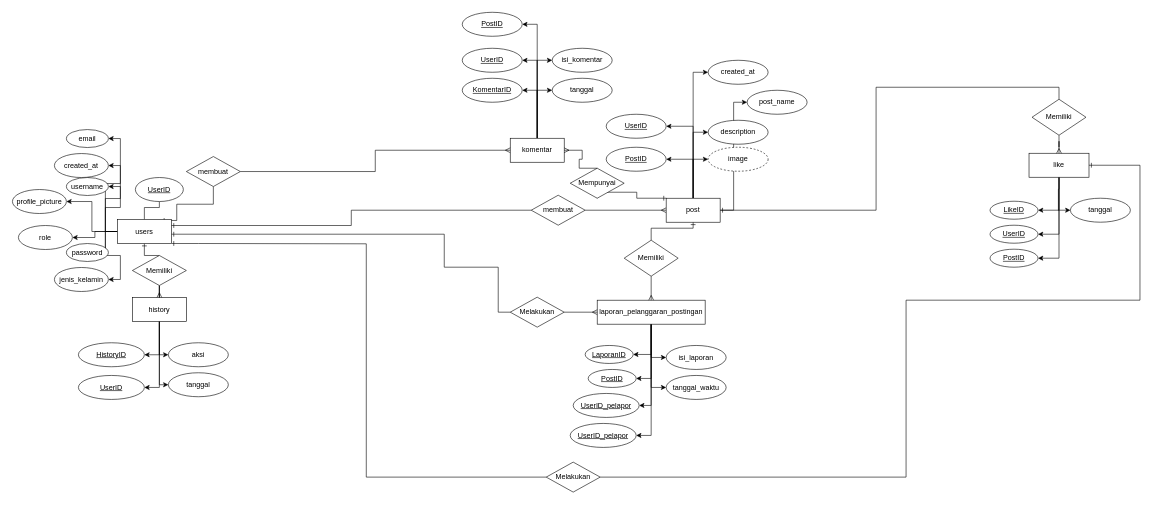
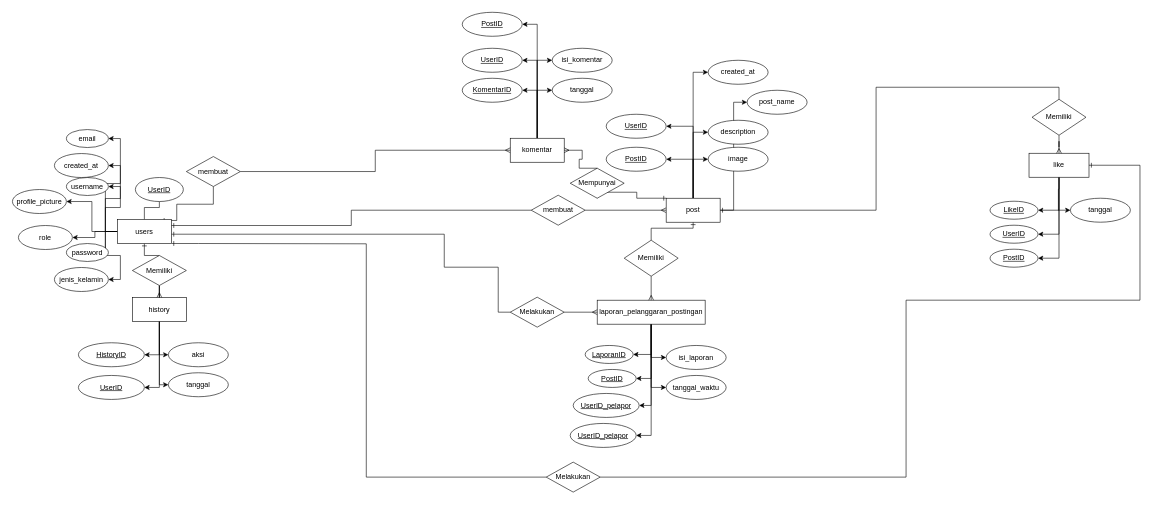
  <mxCell id="0" />
  <mxCell id="1" parent="0" />
  <mxCell id="2" value="" style="edgeStyle=orthogonalEdgeStyle;rounded=0;orthogonalLoop=1;jettySize=auto;html=1;" parent="1" source="15" target="21" edge="1"><mxGeometry relative="1" as="geometry" /></mxCell>
  <mxCell id="3" style="edgeStyle=orthogonalEdgeStyle;rounded=0;orthogonalLoop=1;jettySize=auto;html=1;entryX=1;entryY=0.5;entryDx=0;entryDy=0;" parent="1" source="15" target="17" edge="1"><mxGeometry relative="1" as="geometry" /></mxCell>
  <mxCell id="4" style="edgeStyle=orthogonalEdgeStyle;rounded=0;orthogonalLoop=1;jettySize=auto;html=1;entryX=1;entryY=0.5;entryDx=0;entryDy=0;" parent="1" source="15" target="18" edge="1"><mxGeometry relative="1" as="geometry"><mxPoint x="230" y="465.5" as="targetPoint" /></mxGeometry></mxCell>
  <mxCell id="5" style="edgeStyle=orthogonalEdgeStyle;rounded=0;orthogonalLoop=1;jettySize=auto;html=1;entryX=1;entryY=0.5;entryDx=0;entryDy=0;" parent="1" source="15" target="20" edge="1"><mxGeometry relative="1" as="geometry" /></mxCell>
  <mxCell id="6" style="edgeStyle=orthogonalEdgeStyle;rounded=0;orthogonalLoop=1;jettySize=auto;html=1;entryX=1;entryY=0.5;entryDx=0;entryDy=0;" parent="1" source="15" target="19" edge="1"><mxGeometry relative="1" as="geometry" /></mxCell>
  <mxCell id="7" style="edgeStyle=orthogonalEdgeStyle;rounded=0;orthogonalLoop=1;jettySize=auto;html=1;entryX=0.5;entryY=1;entryDx=0;entryDy=0;endArrow=none;startFill=0;" parent="1" source="15" target="23" edge="1"><mxGeometry relative="1" as="geometry" /></mxCell>
  <mxCell id="8" style="edgeStyle=orthogonalEdgeStyle;rounded=0;orthogonalLoop=1;jettySize=auto;html=1;entryX=1;entryY=0.5;entryDx=0;entryDy=0;" parent="1" source="15" target="16" edge="1"><mxGeometry relative="1" as="geometry" /></mxCell>
  <mxCell id="9" style="edgeStyle=orthogonalEdgeStyle;rounded=0;orthogonalLoop=1;jettySize=auto;html=1;entryX=1;entryY=0.5;entryDx=0;entryDy=0;" parent="1" source="15" target="22" edge="1"><mxGeometry relative="1" as="geometry" /></mxCell>
  <mxCell id="10" style="edgeStyle=orthogonalEdgeStyle;rounded=0;orthogonalLoop=1;jettySize=auto;html=1;entryX=0;entryY=0.5;entryDx=0;entryDy=0;endArrow=none;startFill=0;exitX=1;exitY=0.25;exitDx=0;exitDy=0;startArrow=ERone;" parent="1" source="15" target="25" edge="1"><mxGeometry relative="1" as="geometry" /></mxCell>
  <mxCell id="11" style="edgeStyle=orthogonalEdgeStyle;rounded=0;orthogonalLoop=1;jettySize=auto;html=1;entryX=0;entryY=0.5;entryDx=0;entryDy=0;endArrow=none;startFill=0;startArrow=ERone;" parent="1" source="15" target="65" edge="1"><mxGeometry relative="1" as="geometry"><mxPoint x="725" y="445" as="targetPoint" /><Array as="points"><mxPoint x="740" y="390" /><mxPoint x="740" y="445" /><mxPoint x="830" y="445" /><mxPoint x="830" y="520" /></Array></mxGeometry></mxCell>
  <mxCell id="12" style="edgeStyle=orthogonalEdgeStyle;rounded=0;orthogonalLoop=1;jettySize=auto;html=1;entryX=0;entryY=0.5;entryDx=0;entryDy=0;endArrow=none;startFill=0;exitX=1;exitY=1;exitDx=0;exitDy=0;startArrow=ERone;" parent="1" source="15" target="69" edge="1"><mxGeometry relative="1" as="geometry"><Array as="points"><mxPoint x="330" y="406" /><mxPoint x="610" y="406" /><mxPoint x="610" y="795" /></Array></mxGeometry></mxCell>
  <mxCell id="13" style="edgeStyle=orthogonalEdgeStyle;rounded=0;orthogonalLoop=1;jettySize=auto;html=1;entryX=0.5;entryY=1;entryDx=0;entryDy=0;endArrow=none;startFill=0;exitX=0.822;exitY=0.04;exitDx=0;exitDy=0;exitPerimeter=0;startArrow=ERone;" parent="1" source="15" target="83" edge="1"><mxGeometry relative="1" as="geometry"><mxPoint x="530" y="275.5" as="targetPoint" /><Array as="points"><mxPoint x="294" y="340" /><mxPoint x="355" y="340" /></Array></mxGeometry></mxCell>
  <mxCell id="14" style="edgeStyle=orthogonalEdgeStyle;rounded=0;orthogonalLoop=1;jettySize=auto;html=1;entryX=0.5;entryY=0;entryDx=0;entryDy=0;endArrow=none;startFill=0;startArrow=ERone;" parent="1" source="15" target="96" edge="1"><mxGeometry relative="1" as="geometry" /></mxCell>
  <mxCell id="15" value="users" style="whiteSpace=wrap;html=1;align=center;" parent="1" vertex="1"><mxGeometry x="195" y="365.5" width="90" height="40" as="geometry" /></mxCell>
  <mxCell id="16" value="username" style="ellipse;whiteSpace=wrap;html=1;align=center;" parent="1" vertex="1"><mxGeometry x="110" y="295.5" width="70" height="30" as="geometry" /></mxCell>
  <mxCell id="17" value="password" style="ellipse;whiteSpace=wrap;html=1;align=center;" parent="1" vertex="1"><mxGeometry x="110" y="405.5" width="70" height="30" as="geometry" /></mxCell>
  <mxCell id="18" value="email" style="ellipse;whiteSpace=wrap;html=1;align=center;" parent="1" vertex="1"><mxGeometry x="110" y="215.5" width="70" height="30" as="geometry" /></mxCell>
  <mxCell id="19" value="profile_picture" style="ellipse;whiteSpace=wrap;html=1;align=center;" parent="1" vertex="1"><mxGeometry x="20" y="315.5" width="90" height="40" as="geometry" /></mxCell>
  <mxCell id="20" value="jenis_kelamin" style="ellipse;whiteSpace=wrap;html=1;align=center;" parent="1" vertex="1"><mxGeometry x="90" y="445.5" width="90" height="40" as="geometry" /></mxCell>
  <mxCell id="21" value="role" style="ellipse;whiteSpace=wrap;html=1;align=center;" parent="1" vertex="1"><mxGeometry x="30" y="375.5" width="90" height="40" as="geometry" /></mxCell>
  <mxCell id="22" value="created_at" style="ellipse;whiteSpace=wrap;html=1;align=center;" parent="1" vertex="1"><mxGeometry x="90" y="255.5" width="90" height="40" as="geometry" /></mxCell>
  <mxCell id="23" value="UserID" style="ellipse;whiteSpace=wrap;html=1;align=center;fontStyle=4;" parent="1" vertex="1"><mxGeometry x="225" y="295.5" width="80" height="40" as="geometry" /></mxCell>
  <mxCell id="24" style="edgeStyle=orthogonalEdgeStyle;rounded=0;orthogonalLoop=1;jettySize=auto;html=1;endArrow=ERmany;startFill=0;endFill=0;" parent="1" source="25" target="35" edge="1"><mxGeometry relative="1" as="geometry" /></mxCell>
  <mxCell id="25" value="membuat" style="shape=rhombus;perimeter=rhombusPerimeter;whiteSpace=wrap;html=1;align=center;" parent="1" vertex="1"><mxGeometry x="885" y="325" width="90" height="50" as="geometry" /></mxCell>
  <mxCell id="26" style="edgeStyle=orthogonalEdgeStyle;rounded=0;orthogonalLoop=1;jettySize=auto;html=1;entryX=1;entryY=0.5;entryDx=0;entryDy=0;" parent="1" source="35" target="37" edge="1"><mxGeometry relative="1" as="geometry" /></mxCell>
  <mxCell id="27" style="edgeStyle=orthogonalEdgeStyle;rounded=0;orthogonalLoop=1;jettySize=auto;html=1;entryX=1;entryY=0.5;entryDx=0;entryDy=0;" parent="1" source="35" target="41" edge="1"><mxGeometry relative="1" as="geometry"><mxPoint x="1110" y="220" as="targetPoint" /></mxGeometry></mxCell>
  <mxCell id="28" style="edgeStyle=orthogonalEdgeStyle;rounded=0;orthogonalLoop=1;jettySize=auto;html=1;entryX=0;entryY=0.5;entryDx=0;entryDy=0;" parent="1" source="35" target="38" edge="1"><mxGeometry relative="1" as="geometry" /></mxCell>
  <mxCell id="29" style="edgeStyle=orthogonalEdgeStyle;rounded=0;orthogonalLoop=1;jettySize=auto;html=1;entryX=0;entryY=0.5;entryDx=0;entryDy=0;" parent="1" source="35" target="39" edge="1"><mxGeometry relative="1" as="geometry" /></mxCell>
  <mxCell id="30" style="edgeStyle=orthogonalEdgeStyle;rounded=0;orthogonalLoop=1;jettySize=auto;html=1;entryX=0;entryY=0.5;entryDx=0;entryDy=0;" parent="1" source="35" target="36" edge="1"><mxGeometry relative="1" as="geometry" /></mxCell>
  <mxCell id="31" style="edgeStyle=orthogonalEdgeStyle;rounded=0;orthogonalLoop=1;jettySize=auto;html=1;entryX=0;entryY=0.5;entryDx=0;entryDy=0;" parent="1" source="35" target="40" edge="1"><mxGeometry relative="1" as="geometry" /></mxCell>
  <mxCell id="32" style="edgeStyle=orthogonalEdgeStyle;rounded=0;orthogonalLoop=1;jettySize=auto;html=1;endArrow=none;startFill=0;startArrow=ERone;" parent="1" source="35" target="67" edge="1"><mxGeometry relative="1" as="geometry"><Array as="points"><mxPoint x="1155" y="380" /><mxPoint x="1085" y="380" /></Array></mxGeometry></mxCell>
  <mxCell id="33" style="edgeStyle=orthogonalEdgeStyle;rounded=0;orthogonalLoop=1;jettySize=auto;html=1;entryX=0.5;entryY=0;entryDx=0;entryDy=0;endArrow=none;startFill=0;endFill=0;startArrow=ERone;" parent="1" source="35" target="71" edge="1"><mxGeometry relative="1" as="geometry" /></mxCell>
  <mxCell id="34" style="edgeStyle=orthogonalEdgeStyle;rounded=0;orthogonalLoop=1;jettySize=auto;html=1;endArrow=none;startFill=0;entryX=0.5;entryY=1;entryDx=0;entryDy=0;startArrow=ERone;" parent="1" source="35" target="84" edge="1"><mxGeometry relative="1" as="geometry"><mxPoint x="1060" y="320" as="targetPoint" /><Array as="points"><mxPoint x="1061" y="330" /><mxPoint x="1061" y="320" /><mxPoint x="995" y="320" /></Array></mxGeometry></mxCell>
  <mxCell id="35" value="post" style="whiteSpace=wrap;html=1;align=center;" parent="1" vertex="1"><mxGeometry x="1110" y="330" width="90" height="40" as="geometry" /></mxCell>
  <mxCell id="36" value="post_name" style="ellipse;whiteSpace=wrap;html=1;align=center;" parent="1" vertex="1"><mxGeometry x="1245" y="150" width="100" height="40" as="geometry" /></mxCell>
  <mxCell id="37" value="PostID" style="ellipse;whiteSpace=wrap;html=1;align=center;fontStyle=4;" parent="1" vertex="1"><mxGeometry x="1010" y="245" width="100" height="40" as="geometry" /></mxCell>
- <mxCell id="38" value="image" style="ellipse;whiteSpace=wrap;html=1;align=center;dashed=1;" parent="1" vertex="1"><mxGeometry x="1180" y="245" width="100" height="40" as="geometry" /></mxCell>
+ <mxCell id="38" value="image" style="ellipse;whiteSpace=wrap;html=1;align=center;" parent="1" vertex="1"><mxGeometry x="1180" y="245" width="100" height="40" as="geometry" /></mxCell>
  <mxCell id="39" value="description" style="ellipse;whiteSpace=wrap;html=1;align=center;" parent="1" vertex="1"><mxGeometry x="1180" y="200" width="100" height="40" as="geometry" /></mxCell>
  <mxCell id="40" value="created_at" style="ellipse;whiteSpace=wrap;html=1;align=center;" parent="1" vertex="1"><mxGeometry x="1180" y="100" width="100" height="40" as="geometry" /></mxCell>
  <mxCell id="41" value="UserID" style="ellipse;whiteSpace=wrap;html=1;align=center;fontStyle=4;" parent="1" vertex="1"><mxGeometry x="1010" y="190" width="100" height="40" as="geometry" /></mxCell>
  <mxCell id="42" style="edgeStyle=orthogonalEdgeStyle;rounded=0;orthogonalLoop=1;jettySize=auto;html=1;entryX=1;entryY=0.5;entryDx=0;entryDy=0;exitX=0.5;exitY=1;exitDx=0;exitDy=0;" parent="1" source="62" target="46" edge="1"><mxGeometry relative="1" as="geometry"><mxPoint x="1765" y="305" as="sourcePoint" /></mxGeometry></mxCell>
  <mxCell id="43" style="edgeStyle=orthogonalEdgeStyle;rounded=0;orthogonalLoop=1;jettySize=auto;html=1;entryX=1;entryY=0.5;entryDx=0;entryDy=0;exitX=0.5;exitY=1;exitDx=0;exitDy=0;" parent="1" source="62" target="47" edge="1"><mxGeometry relative="1" as="geometry"><mxPoint x="1765" y="305" as="sourcePoint" /></mxGeometry></mxCell>
  <mxCell id="44" style="edgeStyle=orthogonalEdgeStyle;rounded=0;orthogonalLoop=1;jettySize=auto;html=1;entryX=1;entryY=0.5;entryDx=0;entryDy=0;exitX=0.5;exitY=1;exitDx=0;exitDy=0;" parent="1" source="62" target="48" edge="1"><mxGeometry relative="1" as="geometry"><mxPoint x="1765" y="305" as="sourcePoint" /></mxGeometry></mxCell>
  <mxCell id="45" style="edgeStyle=orthogonalEdgeStyle;rounded=0;orthogonalLoop=1;jettySize=auto;html=1;entryX=0;entryY=0.5;entryDx=0;entryDy=0;exitX=0.5;exitY=1;exitDx=0;exitDy=0;" parent="1" source="62" target="59" edge="1"><mxGeometry relative="1" as="geometry"><mxPoint x="1765" y="305" as="sourcePoint" /></mxGeometry></mxCell>
  <mxCell id="46" value="LikeID" style="ellipse;whiteSpace=wrap;html=1;align=center;fontStyle=4;" parent="1" vertex="1"><mxGeometry x="1650" y="335" width="80" height="30" as="geometry" /></mxCell>
  <mxCell id="47" value="UserID" style="ellipse;whiteSpace=wrap;html=1;align=center;fontStyle=4;" parent="1" vertex="1"><mxGeometry x="1650" y="375" width="80" height="30" as="geometry" /></mxCell>
  <mxCell id="48" value="PostID" style="ellipse;whiteSpace=wrap;html=1;align=center;fontStyle=4;" parent="1" vertex="1"><mxGeometry x="1650" y="415" width="80" height="30" as="geometry" /></mxCell>
  <mxCell id="49" style="edgeStyle=orthogonalEdgeStyle;rounded=0;orthogonalLoop=1;jettySize=auto;html=1;entryX=1;entryY=0.5;entryDx=0;entryDy=0;exitX=0.5;exitY=1;exitDx=0;exitDy=0;" parent="1" source="63" target="55" edge="1"><mxGeometry relative="1" as="geometry"><mxPoint x="1085" y="550.5" as="sourcePoint" /></mxGeometry></mxCell>
  <mxCell id="50" style="edgeStyle=orthogonalEdgeStyle;rounded=0;orthogonalLoop=1;jettySize=auto;html=1;entryX=1;entryY=0.5;entryDx=0;entryDy=0;exitX=0.5;exitY=1;exitDx=0;exitDy=0;" parent="1" source="63" target="56" edge="1"><mxGeometry relative="1" as="geometry"><mxPoint x="1085" y="550.5" as="sourcePoint" /></mxGeometry></mxCell>
  <mxCell id="51" style="edgeStyle=orthogonalEdgeStyle;rounded=0;orthogonalLoop=1;jettySize=auto;html=1;entryX=1;entryY=0.5;entryDx=0;entryDy=0;exitX=0.5;exitY=1;exitDx=0;exitDy=0;" parent="1" source="63" target="57" edge="1"><mxGeometry relative="1" as="geometry"><mxPoint x="1085" y="550.5" as="sourcePoint" /></mxGeometry></mxCell>
  <mxCell id="52" style="edgeStyle=orthogonalEdgeStyle;rounded=0;orthogonalLoop=1;jettySize=auto;html=1;entryX=1;entryY=0.5;entryDx=0;entryDy=0;exitX=0.5;exitY=1;exitDx=0;exitDy=0;" parent="1" source="63" target="58" edge="1"><mxGeometry relative="1" as="geometry"><mxPoint x="1085" y="550.5" as="sourcePoint" /></mxGeometry></mxCell>
  <mxCell id="53" style="edgeStyle=orthogonalEdgeStyle;rounded=0;orthogonalLoop=1;jettySize=auto;html=1;entryX=0;entryY=0.5;entryDx=0;entryDy=0;exitX=0.5;exitY=1;exitDx=0;exitDy=0;" parent="1" source="63" target="60" edge="1"><mxGeometry relative="1" as="geometry"><mxPoint x="1085" y="550.5" as="sourcePoint" /></mxGeometry></mxCell>
  <mxCell id="54" style="edgeStyle=orthogonalEdgeStyle;rounded=0;orthogonalLoop=1;jettySize=auto;html=1;entryX=0;entryY=0.5;entryDx=0;entryDy=0;exitX=0.5;exitY=1;exitDx=0;exitDy=0;" parent="1" source="63" target="61" edge="1"><mxGeometry relative="1" as="geometry"><mxPoint x="1085" y="550.5" as="sourcePoint" /></mxGeometry></mxCell>
  <mxCell id="55" value="LaporanID" style="ellipse;whiteSpace=wrap;html=1;align=center;fontStyle=4;" parent="1" vertex="1"><mxGeometry x="975" y="575.5" width="80" height="30" as="geometry" /></mxCell>
  <mxCell id="56" value="PostID" style="ellipse;whiteSpace=wrap;html=1;align=center;fontStyle=4;" parent="1" vertex="1"><mxGeometry x="980" y="615.5" width="80" height="30" as="geometry" /></mxCell>
  <mxCell id="57" value="UserID_pelapor" style="ellipse;whiteSpace=wrap;html=1;align=center;fontStyle=4;" parent="1" vertex="1"><mxGeometry x="955" y="655.5" width="110" height="40" as="geometry" /></mxCell>
  <mxCell id="58" value="UserID_pelapor" style="ellipse;whiteSpace=wrap;html=1;align=center;fontStyle=4;" parent="1" vertex="1"><mxGeometry x="950" y="705.5" width="110" height="40" as="geometry" /></mxCell>
  <mxCell id="59" value="tanggal" style="ellipse;whiteSpace=wrap;html=1;align=center;" parent="1" vertex="1"><mxGeometry x="1784" y="330" width="100" height="40" as="geometry" /></mxCell>
  <mxCell id="60" value="isi_laporan" style="ellipse;whiteSpace=wrap;html=1;align=center;" parent="1" vertex="1"><mxGeometry x="1110" y="575.5" width="100" height="40" as="geometry" /></mxCell>
  <mxCell id="61" value="tanggal_waktu" style="ellipse;whiteSpace=wrap;html=1;align=center;" parent="1" vertex="1"><mxGeometry x="1110" y="625.5" width="100" height="40" as="geometry" /></mxCell>
  <mxCell id="62" value="like" style="whiteSpace=wrap;html=1;align=center;" parent="1" vertex="1"><mxGeometry x="1715" y="255" width="100" height="40" as="geometry" /></mxCell>
  <mxCell id="63" value="laporan_pelanggaran_postingan" style="whiteSpace=wrap;html=1;align=center;" parent="1" vertex="1"><mxGeometry x="995" y="500" width="180" height="40" as="geometry" /></mxCell>
  <mxCell id="64" style="edgeStyle=orthogonalEdgeStyle;rounded=0;orthogonalLoop=1;jettySize=auto;html=1;entryX=0;entryY=0.5;entryDx=0;entryDy=0;endArrow=ERmany;startFill=0;endFill=0;" parent="1" source="65" target="63" edge="1"><mxGeometry relative="1" as="geometry" /></mxCell>
  <mxCell id="65" value="Melakukan" style="shape=rhombus;perimeter=rhombusPerimeter;whiteSpace=wrap;html=1;align=center;" parent="1" vertex="1"><mxGeometry x="850" y="495" width="90" height="50" as="geometry" /></mxCell>
  <mxCell id="66" style="edgeStyle=orthogonalEdgeStyle;rounded=0;orthogonalLoop=1;jettySize=auto;html=1;endArrow=ERmany;startFill=0;endFill=0;" parent="1" source="67" target="63" edge="1"><mxGeometry relative="1" as="geometry" /></mxCell>
  <mxCell id="67" value="Memiliki" style="shape=rhombus;perimeter=rhombusPerimeter;whiteSpace=wrap;html=1;align=center;" parent="1" vertex="1"><mxGeometry x="1040" y="400" width="90" height="60" as="geometry" /></mxCell>
  <mxCell id="68" style="edgeStyle=orthogonalEdgeStyle;rounded=0;orthogonalLoop=1;jettySize=auto;html=1;entryX=1;entryY=0.5;entryDx=0;entryDy=0;endArrow=ERone;startFill=0;endFill=0;" parent="1" source="69" target="62" edge="1"><mxGeometry relative="1" as="geometry"><Array as="points"><mxPoint x="1510" y="795" /><mxPoint x="1510" y="500" /><mxPoint x="1900" y="500" /><mxPoint x="1900" y="275" /></Array></mxGeometry></mxCell>
  <mxCell id="69" value="Melakukan" style="shape=rhombus;perimeter=rhombusPerimeter;whiteSpace=wrap;html=1;align=center;" parent="1" vertex="1"><mxGeometry x="910" y="770" width="90" height="50" as="geometry" /></mxCell>
  <mxCell id="70" style="edgeStyle=orthogonalEdgeStyle;rounded=0;orthogonalLoop=1;jettySize=auto;html=1;entryX=0.5;entryY=0;entryDx=0;entryDy=0;endArrow=ERmany;startFill=0;endFill=0;" parent="1" source="71" target="62" edge="1"><mxGeometry relative="1" as="geometry" /></mxCell>
  <mxCell id="71" value="Memiliki" style="shape=rhombus;perimeter=rhombusPerimeter;whiteSpace=wrap;html=1;align=center;" parent="1" vertex="1"><mxGeometry x="1720" y="165" width="90" height="60" as="geometry" /></mxCell>
  <mxCell id="72" style="edgeStyle=orthogonalEdgeStyle;rounded=0;orthogonalLoop=1;jettySize=auto;html=1;entryX=1;entryY=0.5;entryDx=0;entryDy=0;" parent="1" source="75" target="90" edge="1"><mxGeometry relative="1" as="geometry" /></mxCell>
  <mxCell id="73" style="edgeStyle=orthogonalEdgeStyle;rounded=0;orthogonalLoop=1;jettySize=auto;html=1;entryX=1;entryY=0.5;entryDx=0;entryDy=0;" parent="1" source="75" target="91" edge="1"><mxGeometry relative="1" as="geometry" /></mxCell>
  <mxCell id="74" style="edgeStyle=orthogonalEdgeStyle;rounded=0;orthogonalLoop=1;jettySize=auto;html=1;entryX=0;entryY=0.5;entryDx=0;entryDy=0;" parent="1" source="75" target="93" edge="1"><mxGeometry relative="1" as="geometry"><Array as="points"><mxPoint x="265" y="641" /></Array></mxGeometry></mxCell>
  <mxCell id="75" value="history" style="whiteSpace=wrap;html=1;align=center;" parent="1" vertex="1"><mxGeometry x="220" y="495.5" width="90" height="40" as="geometry" /></mxCell>
  <mxCell id="76" style="edgeStyle=orthogonalEdgeStyle;rounded=0;orthogonalLoop=1;jettySize=auto;html=1;entryX=1;entryY=0.5;entryDx=0;entryDy=0;" parent="1" source="81" target="85" edge="1"><mxGeometry relative="1" as="geometry" /></mxCell>
  <mxCell id="77" style="edgeStyle=orthogonalEdgeStyle;rounded=0;orthogonalLoop=1;jettySize=auto;html=1;entryX=1;entryY=0.5;entryDx=0;entryDy=0;" parent="1" source="81" target="86" edge="1"><mxGeometry relative="1" as="geometry" /></mxCell>
  <mxCell id="78" style="edgeStyle=orthogonalEdgeStyle;rounded=0;orthogonalLoop=1;jettySize=auto;html=1;entryX=1;entryY=0.5;entryDx=0;entryDy=0;" parent="1" source="81" target="87" edge="1"><mxGeometry relative="1" as="geometry" /></mxCell>
  <mxCell id="79" style="edgeStyle=orthogonalEdgeStyle;rounded=0;orthogonalLoop=1;jettySize=auto;html=1;entryX=0;entryY=0.5;entryDx=0;entryDy=0;" parent="1" source="81" target="88" edge="1"><mxGeometry relative="1" as="geometry"><Array as="points"><mxPoint x="895" y="150" /></Array></mxGeometry></mxCell>
  <mxCell id="80" style="edgeStyle=orthogonalEdgeStyle;rounded=0;orthogonalLoop=1;jettySize=auto;html=1;entryX=0;entryY=0.5;entryDx=0;entryDy=0;" parent="1" source="81" target="89" edge="1"><mxGeometry relative="1" as="geometry"><Array as="points"><mxPoint x="895" y="100" /></Array></mxGeometry></mxCell>
  <mxCell id="81" value="komentar" style="whiteSpace=wrap;html=1;align=center;" parent="1" vertex="1"><mxGeometry x="850" y="230" width="90" height="40" as="geometry" /></mxCell>
  <mxCell id="82" style="edgeStyle=orthogonalEdgeStyle;rounded=0;orthogonalLoop=1;jettySize=auto;html=1;entryX=0;entryY=0.5;entryDx=0;entryDy=0;endArrow=ERmany;startFill=0;endFill=0;" parent="1" source="83" target="81" edge="1"><mxGeometry relative="1" as="geometry" /></mxCell>
  <mxCell id="83" value="membuat" style="shape=rhombus;perimeter=rhombusPerimeter;whiteSpace=wrap;html=1;align=center;" parent="1" vertex="1"><mxGeometry x="310" y="260.5" width="90" height="50" as="geometry" /></mxCell>
  <mxCell id="84" value="Mempunyai" style="shape=rhombus;perimeter=rhombusPerimeter;whiteSpace=wrap;html=1;align=center;" parent="1" vertex="1"><mxGeometry x="950" y="280" width="90" height="50" as="geometry" /></mxCell>
  <mxCell id="85" value="KomentarID" style="ellipse;whiteSpace=wrap;html=1;align=center;fontStyle=4;" parent="1" vertex="1"><mxGeometry x="770" y="130" width="100" height="40" as="geometry" /></mxCell>
  <mxCell id="86" value="UserID" style="ellipse;whiteSpace=wrap;html=1;align=center;fontStyle=4;" parent="1" vertex="1"><mxGeometry x="770" y="80" width="100" height="40" as="geometry" /></mxCell>
  <mxCell id="87" value="PostID" style="ellipse;whiteSpace=wrap;html=1;align=center;fontStyle=4;" parent="1" vertex="1"><mxGeometry x="770" y="20" width="100" height="40" as="geometry" /></mxCell>
  <mxCell id="88" value="tanggal" style="ellipse;whiteSpace=wrap;html=1;align=center;" parent="1" vertex="1"><mxGeometry x="920" y="130" width="100" height="40" as="geometry" /></mxCell>
  <mxCell id="89" value="isi_komentar" style="ellipse;whiteSpace=wrap;html=1;align=center;" parent="1" vertex="1"><mxGeometry x="920" y="80" width="100" height="40" as="geometry" /></mxCell>
  <mxCell id="90" value="HistoryID" style="ellipse;whiteSpace=wrap;html=1;align=center;fontStyle=4;" parent="1" vertex="1"><mxGeometry x="130" y="571" width="110" height="40" as="geometry" /></mxCell>
  <mxCell id="91" value="UserID" style="ellipse;whiteSpace=wrap;html=1;align=center;fontStyle=4;" parent="1" vertex="1"><mxGeometry x="130" y="625.5" width="110" height="40" as="geometry" /></mxCell>
  <mxCell id="92" value="aksi" style="ellipse;whiteSpace=wrap;html=1;align=center;" parent="1" vertex="1"><mxGeometry x="280" y="571" width="100" height="40" as="geometry" /></mxCell>
  <mxCell id="93" value="tanggal" style="ellipse;whiteSpace=wrap;html=1;align=center;" parent="1" vertex="1"><mxGeometry x="280" y="621" width="100" height="40" as="geometry" /></mxCell>
  <mxCell id="94" style="edgeStyle=orthogonalEdgeStyle;rounded=0;orthogonalLoop=1;jettySize=auto;html=1;entryX=0;entryY=0.5;entryDx=0;entryDy=0;" parent="1" source="75" target="92" edge="1"><mxGeometry relative="1" as="geometry"><Array as="points"><mxPoint x="265" y="591" /></Array></mxGeometry></mxCell>
  <mxCell id="95" style="edgeStyle=orthogonalEdgeStyle;rounded=0;orthogonalLoop=1;jettySize=auto;html=1;endArrow=ERmany;startFill=0;endFill=0;" parent="1" source="96" target="75" edge="1"><mxGeometry relative="1" as="geometry" /></mxCell>
  <mxCell id="96" value="Memiliki" style="shape=rhombus;perimeter=rhombusPerimeter;whiteSpace=wrap;html=1;align=center;" parent="1" vertex="1"><mxGeometry x="220" y="425.5" width="90" height="50" as="geometry" /></mxCell>
  <mxCell id="97" value="" style="edgeStyle=entityRelationEdgeStyle;fontSize=12;html=1;endArrow=ERmany;endFill=0;rounded=0;entryX=1;entryY=0.5;entryDx=0;entryDy=0;exitX=0.5;exitY=0;exitDx=0;exitDy=0;" parent="1" source="84" target="81" edge="1"><mxGeometry width="100" height="100" relative="1" as="geometry"><mxPoint x="940" y="380" as="sourcePoint" /><mxPoint x="1040" y="280" as="targetPoint" /></mxGeometry></mxCell>
